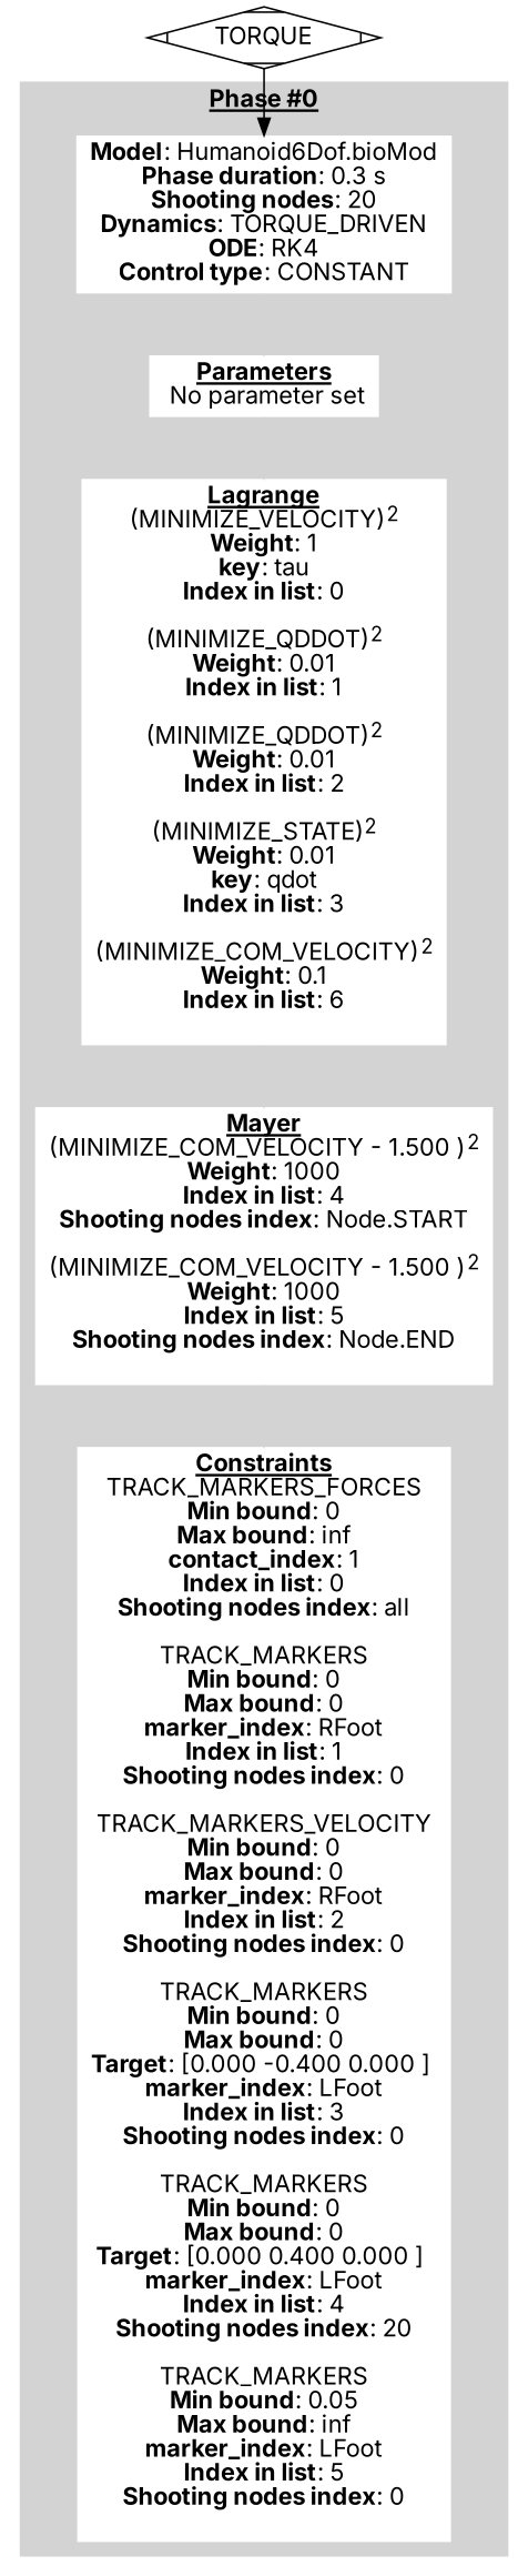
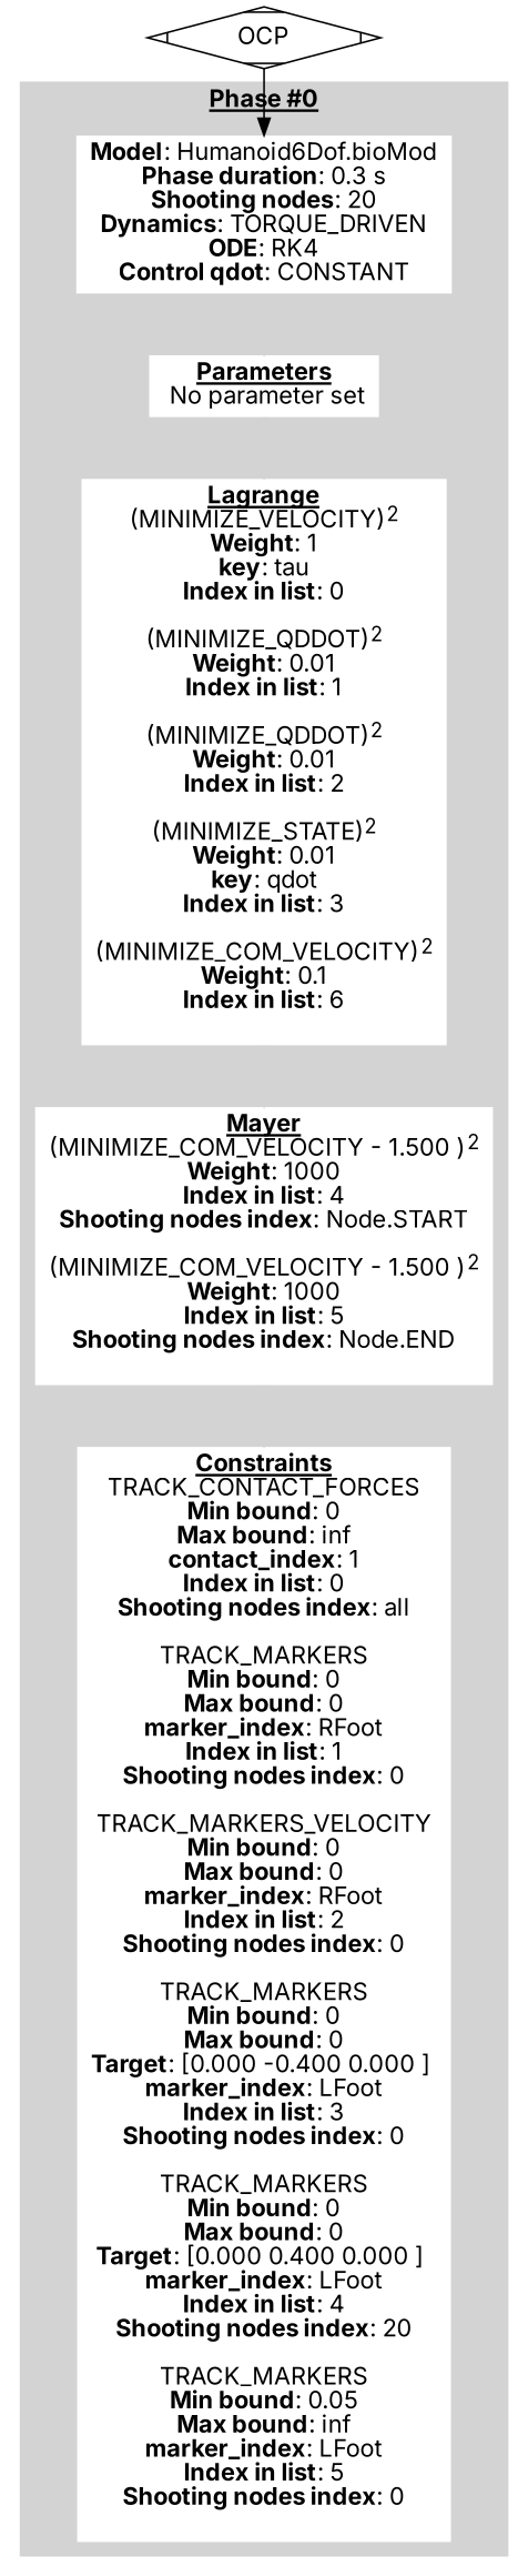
  digraph {
    fontname=Inter
    node [color=white fontname=Inter shape=plaintext style=filled]
    edge [color=lightgrey fontname=Inter]
-   n1 [label=<<b>Model</b>: Humanoid6Dof.bioMod<br/><b>Phase duration</b>: 0.3 s<br/><b>Shooting nodes</b>: 20<br/><b>Dynamics</b>: TORQUE_DRIVEN<br/><b>ODE</b>: RK4<br/><b>Control type</b>: CONSTANT>]
+   n1 [label=<<b>Model</b>: Humanoid6Dof.bioMod<br/><b>Phase duration</b>: 0.3 s<br/><b>Shooting nodes</b>: 20<br/><b>Dynamics</b>: TORQUE_DRIVEN<br/><b>ODE</b>: RK4<br/><b>Control qdot</b>: CONSTANT>]
    n2 [label=<<u><b>Parameters</b></u><br/> No parameter set>]
    n3 [label=<<u><b>Lagrange</b></u><br/>(MINIMIZE_VELOCITY)<sup>2</sup><br/><b>Weight</b>: 1<br/><b>key</b>: tau<br/><b>Index in list</b>: 0<br/><br/>(MINIMIZE_QDDOT)<sup>2</sup><br/><b>Weight</b>: 0.01<br/><b>Index in list</b>: 1<br/><br/>(MINIMIZE_QDDOT)<sup>2</sup><br/><b>Weight</b>: 0.01<br/><b>Index in list</b>: 2<br/><br/>(MINIMIZE_STATE)<sup>2</sup><br/><b>Weight</b>: 0.01<br/><b>key</b>: qdot<br/><b>Index in list</b>: 3<br/><br/>(MINIMIZE_COM_VELOCITY)<sup>2</sup><br/><b>Weight</b>: 0.1<br/><b>Index in list</b>: 6<br/><br/>>]
    n4 [label=<<u><b>Mayer</b></u><br/>(MINIMIZE_COM_VELOCITY - 1.500 )<sup>2</sup><br/><b>Weight</b>: 1000<br/><b>Index in list</b>: 4<br/><b>Shooting nodes index</b>: Node.START<br/><br/>(MINIMIZE_COM_VELOCITY - 1.500 )<sup>2</sup><br/><b>Weight</b>: 1000<br/><b>Index in list</b>: 5<br/><b>Shooting nodes index</b>: Node.END<br/><br/>>]
-   n5 [label=<<u><b>Constraints</b></u><br/>TRACK_MARKERS_FORCES<br/><b>Min bound</b>: 0<br/><b>Max bound</b>: inf<br/><b>contact_index</b>: 1<br/><b>Index in list</b>: 0<br/><b>Shooting nodes index</b>: all<br/><br/>TRACK_MARKERS<br/><b>Min bound</b>: 0<br/><b>Max bound</b>: 0<br/><b>marker_index</b>: RFoot<br/><b>Index in list</b>: 1<br/><b>Shooting nodes index</b>: 0<br/><br/>TRACK_MARKERS_VELOCITY<br/><b>Min bound</b>: 0<br/><b>Max bound</b>: 0<br/><b>marker_index</b>: RFoot<br/><b>Index in list</b>: 2<br/><b>Shooting nodes index</b>: 0<br/><br/>TRACK_MARKERS<br/><b>Min bound</b>: 0<br/><b>Max bound</b>: 0<br/><b>Target</b>: [0.000 -0.400 0.000 ] <br/><b>marker_index</b>: LFoot<br/><b>Index in list</b>: 3<br/><b>Shooting nodes index</b>: 0<br/><br/>TRACK_MARKERS<br/><b>Min bound</b>: 0<br/><b>Max bound</b>: 0<br/><b>Target</b>: [0.000 0.400 0.000 ] <br/><b>marker_index</b>: LFoot<br/><b>Index in list</b>: 4<br/><b>Shooting nodes index</b>: 20<br/><br/>TRACK_MARKERS<br/><b>Min bound</b>: 0.05<br/><b>Max bound</b>: inf<br/><b>marker_index</b>: LFoot<br/><b>Index in list</b>: 5<br/><b>Shooting nodes index</b>: 0<br/><br/>>]
-   OCP [shape=Mdiamond label=TORQUE color="" style=""]
+   n5 [label=<<u><b>Constraints</b></u><br/>TRACK_CONTACT_FORCES<br/><b>Min bound</b>: 0<br/><b>Max bound</b>: inf<br/><b>contact_index</b>: 1<br/><b>Index in list</b>: 0<br/><b>Shooting nodes index</b>: all<br/><br/>TRACK_MARKERS<br/><b>Min bound</b>: 0<br/><b>Max bound</b>: 0<br/><b>marker_index</b>: RFoot<br/><b>Index in list</b>: 1<br/><b>Shooting nodes index</b>: 0<br/><br/>TRACK_MARKERS_VELOCITY<br/><b>Min bound</b>: 0<br/><b>Max bound</b>: 0<br/><b>marker_index</b>: RFoot<br/><b>Index in list</b>: 2<br/><b>Shooting nodes index</b>: 0<br/><br/>TRACK_MARKERS<br/><b>Min bound</b>: 0<br/><b>Max bound</b>: 0<br/><b>Target</b>: [0.000 -0.400 0.000 ] <br/><b>marker_index</b>: LFoot<br/><b>Index in list</b>: 3<br/><b>Shooting nodes index</b>: 0<br/><br/>TRACK_MARKERS<br/><b>Min bound</b>: 0<br/><b>Max bound</b>: 0<br/><b>Target</b>: [0.000 0.400 0.000 ] <br/><b>marker_index</b>: LFoot<br/><b>Index in list</b>: 4<br/><b>Shooting nodes index</b>: 20<br/><br/>TRACK_MARKERS<br/><b>Min bound</b>: 0.05<br/><b>Max bound</b>: inf<br/><b>marker_index</b>: LFoot<br/><b>Index in list</b>: 5<br/><b>Shooting nodes index</b>: 0<br/><br/>>]
+   OCP [shape=Mdiamond color="" style=""]
    subgraph cluster_1 {
      color=lightgrey
      label=<<u><b>Phase #0</b></u>>
      style=filled
      n1
      n2
      n3
      n4
      n5
    }
    subgraph cluster_2 {
      color=invis
      label=<<u><b>Phase transitions</b></u>>
    }
    n1 -> n2
    n2 -> n3
    n3 -> n4
    n4 -> n5
    OCP -> n1 [color=""]
  }
